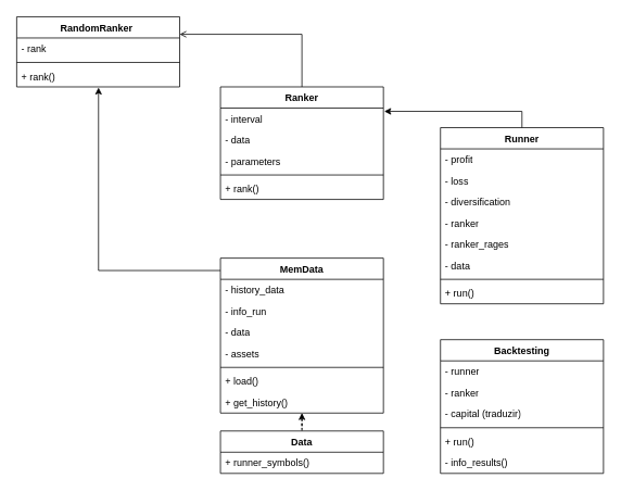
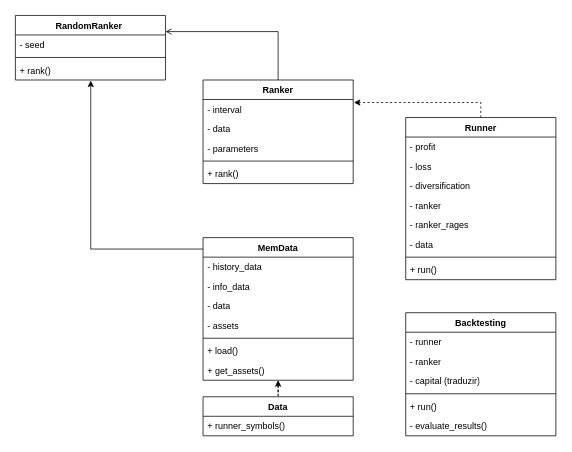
  <mxCell id="0" />
  <mxCell id="1" parent="0" />
  <mxCell id="2" style="edgeStyle=orthogonalEdgeStyle;rounded=0;orthogonalLoop=1;jettySize=auto;html=1;dashed=1;" parent="1" source="3" target="33" edge="1"><mxGeometry relative="1" as="geometry" /></mxCell>
  <mxCell id="3" value="Data" style="swimlane;fontStyle=1;align=center;verticalAlign=top;childLayout=stackLayout;horizontal=1;startSize=26;horizontalStack=0;resizeParent=1;resizeParentMax=0;resizeLast=0;collapsible=1;marginBottom=0;whiteSpace=wrap;html=1;" parent="1" vertex="1"><mxGeometry x="270" y="528" width="200" height="52" as="geometry" /></mxCell>
  <mxCell id="4" value="&lt;div&gt;+ runner_symbols()&lt;/div&gt;" style="text;strokeColor=none;fillColor=none;align=left;verticalAlign=top;spacingLeft=4;spacingRight=4;overflow=hidden;rotatable=0;points=[[0,0.5],[1,0.5]];portConstraint=eastwest;whiteSpace=wrap;html=1;" parent="3" vertex="1"><mxGeometry y="26" width="200" height="26" as="geometry" /></mxCell>
  <mxCell id="5" style="edgeStyle=orthogonalEdgeStyle;rounded=0;orthogonalLoop=1;jettySize=auto;html=1;entryX=1;entryY=0.25;entryDx=0;entryDy=0;exitX=0.5;exitY=0;exitDx=0;exitDy=0;endArrow=open;" parent="1" source="6" target="28" edge="1"><mxGeometry relative="1" as="geometry" /></mxCell>
  <mxCell id="6" value="Ranker" style="swimlane;fontStyle=1;align=center;verticalAlign=top;childLayout=stackLayout;horizontal=1;startSize=26;horizontalStack=0;resizeParent=1;resizeParentMax=0;resizeLast=0;collapsible=1;marginBottom=0;whiteSpace=wrap;html=1;" parent="1" vertex="1"><mxGeometry x="270" y="106" width="200" height="138" as="geometry" /></mxCell>
  <mxCell id="7" value="- interval" style="text;strokeColor=none;fillColor=none;align=left;verticalAlign=top;spacingLeft=4;spacingRight=4;overflow=hidden;rotatable=0;points=[[0,0.5],[1,0.5]];portConstraint=eastwest;whiteSpace=wrap;html=1;" parent="6" vertex="1"><mxGeometry y="26" width="200" height="26" as="geometry" /></mxCell>
  <mxCell id="8" value="- data" style="text;strokeColor=none;fillColor=none;align=left;verticalAlign=top;spacingLeft=4;spacingRight=4;overflow=hidden;rotatable=0;points=[[0,0.5],[1,0.5]];portConstraint=eastwest;whiteSpace=wrap;html=1;" parent="6" vertex="1"><mxGeometry y="52" width="200" height="26" as="geometry" /></mxCell>
  <mxCell id="9" value="- parameters" style="text;strokeColor=none;fillColor=none;align=left;verticalAlign=top;spacingLeft=4;spacingRight=4;overflow=hidden;rotatable=0;points=[[0,0.5],[1,0.5]];portConstraint=eastwest;whiteSpace=wrap;html=1;" parent="6" vertex="1"><mxGeometry y="78" width="200" height="26" as="geometry" /></mxCell>
  <mxCell id="10" value="" style="line;strokeWidth=1;fillColor=none;align=left;verticalAlign=middle;spacingTop=-1;spacingLeft=3;spacingRight=3;rotatable=0;labelPosition=right;points=[];portConstraint=eastwest;strokeColor=inherit;" parent="6" vertex="1"><mxGeometry y="104" width="200" height="8" as="geometry" /></mxCell>
  <mxCell id="11" value="+ rank()" style="text;strokeColor=none;fillColor=none;align=left;verticalAlign=top;spacingLeft=4;spacingRight=4;overflow=hidden;rotatable=0;points=[[0,0.5],[1,0.5]];portConstraint=eastwest;whiteSpace=wrap;html=1;" parent="6" vertex="1"><mxGeometry y="112" width="200" height="26" as="geometry" /></mxCell>
  <mxCell id="12" value="Runner" style="swimlane;fontStyle=1;align=center;verticalAlign=top;childLayout=stackLayout;horizontal=1;startSize=26;horizontalStack=0;resizeParent=1;resizeParentMax=0;resizeLast=0;collapsible=1;marginBottom=0;whiteSpace=wrap;html=1;" parent="1" vertex="1"><mxGeometry x="540" y="156" width="200" height="216" as="geometry" /></mxCell>
  <mxCell id="13" value="- profit" style="text;strokeColor=none;fillColor=none;align=left;verticalAlign=top;spacingLeft=4;spacingRight=4;overflow=hidden;rotatable=0;points=[[0,0.5],[1,0.5]];portConstraint=eastwest;whiteSpace=wrap;html=1;" parent="12" vertex="1"><mxGeometry y="26" width="200" height="26" as="geometry" /></mxCell>
  <mxCell id="14" value="- loss" style="text;strokeColor=none;fillColor=none;align=left;verticalAlign=top;spacingLeft=4;spacingRight=4;overflow=hidden;rotatable=0;points=[[0,0.5],[1,0.5]];portConstraint=eastwest;whiteSpace=wrap;html=1;" parent="12" vertex="1"><mxGeometry y="52" width="200" height="26" as="geometry" /></mxCell>
  <mxCell id="15" value="-&amp;nbsp;diversification" style="text;strokeColor=none;fillColor=none;align=left;verticalAlign=top;spacingLeft=4;spacingRight=4;overflow=hidden;rotatable=0;points=[[0,0.5],[1,0.5]];portConstraint=eastwest;whiteSpace=wrap;html=1;" parent="12" vertex="1"><mxGeometry y="78" width="200" height="26" as="geometry" /></mxCell>
  <mxCell id="16" value="- ranker" style="text;strokeColor=none;fillColor=none;align=left;verticalAlign=top;spacingLeft=4;spacingRight=4;overflow=hidden;rotatable=0;points=[[0,0.5],[1,0.5]];portConstraint=eastwest;whiteSpace=wrap;html=1;" parent="12" vertex="1"><mxGeometry y="104" width="200" height="26" as="geometry" /></mxCell>
  <mxCell id="17" value="- ranker_rages" style="text;strokeColor=none;fillColor=none;align=left;verticalAlign=top;spacingLeft=4;spacingRight=4;overflow=hidden;rotatable=0;points=[[0,0.5],[1,0.5]];portConstraint=eastwest;whiteSpace=wrap;html=1;" parent="12" vertex="1"><mxGeometry y="130" width="200" height="26" as="geometry" /></mxCell>
  <mxCell id="18" value="- data" style="text;strokeColor=none;fillColor=none;align=left;verticalAlign=top;spacingLeft=4;spacingRight=4;overflow=hidden;rotatable=0;points=[[0,0.5],[1,0.5]];portConstraint=eastwest;whiteSpace=wrap;html=1;" parent="12" vertex="1"><mxGeometry y="156" width="200" height="26" as="geometry" /></mxCell>
  <mxCell id="19" value="" style="line;strokeWidth=1;fillColor=none;align=left;verticalAlign=middle;spacingTop=-1;spacingLeft=3;spacingRight=3;rotatable=0;labelPosition=right;points=[];portConstraint=eastwest;strokeColor=inherit;" parent="12" vertex="1"><mxGeometry y="182" width="200" height="8" as="geometry" /></mxCell>
  <mxCell id="20" value="+ run()" style="text;strokeColor=none;fillColor=none;align=left;verticalAlign=top;spacingLeft=4;spacingRight=4;overflow=hidden;rotatable=0;points=[[0,0.5],[1,0.5]];portConstraint=eastwest;whiteSpace=wrap;html=1;" parent="12" vertex="1"><mxGeometry y="190" width="200" height="26" as="geometry" /></mxCell>
  <mxCell id="21" value="Backtesting" style="swimlane;fontStyle=1;align=center;verticalAlign=top;childLayout=stackLayout;horizontal=1;startSize=26;horizontalStack=0;resizeParent=1;resizeParentMax=0;resizeLast=0;collapsible=1;marginBottom=0;whiteSpace=wrap;html=1;" parent="1" vertex="1"><mxGeometry x="540" y="416" width="200" height="164" as="geometry" /></mxCell>
  <mxCell id="22" value="- runner" style="text;strokeColor=none;fillColor=none;align=left;verticalAlign=top;spacingLeft=4;spacingRight=4;overflow=hidden;rotatable=0;points=[[0,0.5],[1,0.5]];portConstraint=eastwest;whiteSpace=wrap;html=1;" parent="21" vertex="1"><mxGeometry y="26" width="200" height="26" as="geometry" /></mxCell>
  <mxCell id="23" value="- ranker" style="text;strokeColor=none;fillColor=none;align=left;verticalAlign=top;spacingLeft=4;spacingRight=4;overflow=hidden;rotatable=0;points=[[0,0.5],[1,0.5]];portConstraint=eastwest;whiteSpace=wrap;html=1;" parent="21" vertex="1"><mxGeometry y="52" width="200" height="26" as="geometry" /></mxCell>
  <mxCell id="24" value="- capital (traduzir)" style="text;strokeColor=none;fillColor=none;align=left;verticalAlign=top;spacingLeft=4;spacingRight=4;overflow=hidden;rotatable=0;points=[[0,0.5],[1,0.5]];portConstraint=eastwest;whiteSpace=wrap;html=1;" parent="21" vertex="1"><mxGeometry y="78" width="200" height="26" as="geometry" /></mxCell>
  <mxCell id="25" value="" style="line;strokeWidth=1;fillColor=none;align=left;verticalAlign=middle;spacingTop=-1;spacingLeft=3;spacingRight=3;rotatable=0;labelPosition=right;points=[];portConstraint=eastwest;strokeColor=inherit;" parent="21" vertex="1"><mxGeometry y="104" width="200" height="8" as="geometry" /></mxCell>
  <mxCell id="26" value="+ run()" style="text;strokeColor=none;fillColor=none;align=left;verticalAlign=top;spacingLeft=4;spacingRight=4;overflow=hidden;rotatable=0;points=[[0,0.5],[1,0.5]];portConstraint=eastwest;whiteSpace=wrap;html=1;" parent="21" vertex="1"><mxGeometry y="112" width="200" height="26" as="geometry" /></mxCell>
- <mxCell id="27" value="&lt;div&gt;- info_results()&lt;/div&gt;" style="text;strokeColor=none;fillColor=none;align=left;verticalAlign=top;spacingLeft=4;spacingRight=4;overflow=hidden;rotatable=0;points=[[0,0.5],[1,0.5]];portConstraint=eastwest;whiteSpace=wrap;html=1;" parent="21" vertex="1"><mxGeometry y="138" width="200" height="26" as="geometry" /></mxCell>
+ <mxCell id="27" value="&lt;div&gt;- evaluate_results()&lt;/div&gt;" style="text;strokeColor=none;fillColor=none;align=left;verticalAlign=top;spacingLeft=4;spacingRight=4;overflow=hidden;rotatable=0;points=[[0,0.5],[1,0.5]];portConstraint=eastwest;whiteSpace=wrap;html=1;" parent="21" vertex="1"><mxGeometry y="138" width="200" height="26" as="geometry" /></mxCell>
  <mxCell id="28" value="RandomRanker&amp;nbsp;" style="swimlane;fontStyle=1;align=center;verticalAlign=top;childLayout=stackLayout;horizontal=1;startSize=26;horizontalStack=0;resizeParent=1;resizeParentMax=0;resizeLast=0;collapsible=1;marginBottom=0;whiteSpace=wrap;html=1;" parent="1" vertex="1"><mxGeometry x="20" y="20" width="200" height="86" as="geometry" /></mxCell>
- <mxCell id="29" value="- rank" style="text;strokeColor=none;fillColor=none;align=left;verticalAlign=top;spacingLeft=4;spacingRight=4;overflow=hidden;rotatable=0;points=[[0,0.5],[1,0.5]];portConstraint=eastwest;whiteSpace=wrap;html=1;" parent="28" vertex="1"><mxGeometry y="26" width="200" height="26" as="geometry" /></mxCell>
+ <mxCell id="29" value="- seed" style="text;strokeColor=none;fillColor=none;align=left;verticalAlign=top;spacingLeft=4;spacingRight=4;overflow=hidden;rotatable=0;points=[[0,0.5],[1,0.5]];portConstraint=eastwest;whiteSpace=wrap;html=1;" parent="28" vertex="1"><mxGeometry y="26" width="200" height="26" as="geometry" /></mxCell>
  <mxCell id="30" value="" style="line;strokeWidth=1;fillColor=none;align=left;verticalAlign=middle;spacingTop=-1;spacingLeft=3;spacingRight=3;rotatable=0;labelPosition=right;points=[];portConstraint=eastwest;strokeColor=inherit;" parent="28" vertex="1"><mxGeometry y="52" width="200" height="8" as="geometry" /></mxCell>
  <mxCell id="31" value="+ rank()" style="text;strokeColor=none;fillColor=none;align=left;verticalAlign=top;spacingLeft=4;spacingRight=4;overflow=hidden;rotatable=0;points=[[0,0.5],[1,0.5]];portConstraint=eastwest;whiteSpace=wrap;html=1;" parent="28" vertex="1"><mxGeometry y="60" width="200" height="26" as="geometry" /></mxCell>
- <mxCell id="32" style="edgeStyle=orthogonalEdgeStyle;rounded=0;orthogonalLoop=1;jettySize=auto;html=1;exitX=0.5;exitY=0;exitDx=0;exitDy=0;entryX=1.005;entryY=0.154;entryDx=0;entryDy=0;entryPerimeter=0;" parent="1" source="12" target="7" edge="1"><mxGeometry relative="1" as="geometry" /></mxCell>
+ <mxCell id="32" style="edgeStyle=orthogonalEdgeStyle;rounded=0;orthogonalLoop=1;jettySize=auto;html=1;exitX=0.5;exitY=0;exitDx=0;exitDy=0;entryX=1.005;entryY=0.154;entryDx=0;entryDy=0;entryPerimeter=0;dashed=1;" parent="1" source="12" target="7" edge="1"><mxGeometry relative="1" as="geometry" /></mxCell>
  <mxCell id="33" value="MemData" style="swimlane;fontStyle=1;align=center;verticalAlign=top;childLayout=stackLayout;horizontal=1;startSize=26;horizontalStack=0;resizeParent=1;resizeParentMax=0;resizeLast=0;collapsible=1;marginBottom=0;whiteSpace=wrap;html=1;" parent="1" vertex="1"><mxGeometry x="270" y="316" width="200" height="190" as="geometry" /></mxCell>
  <mxCell id="34" value="- history_data" style="text;strokeColor=none;fillColor=none;align=left;verticalAlign=top;spacingLeft=4;spacingRight=4;overflow=hidden;rotatable=0;points=[[0,0.5],[1,0.5]];portConstraint=eastwest;whiteSpace=wrap;html=1;" parent="33" vertex="1"><mxGeometry y="26" width="200" height="26" as="geometry" /></mxCell>
- <mxCell id="35" value="- info_run" style="text;strokeColor=none;fillColor=none;align=left;verticalAlign=top;spacingLeft=4;spacingRight=4;overflow=hidden;rotatable=0;points=[[0,0.5],[1,0.5]];portConstraint=eastwest;whiteSpace=wrap;html=1;" parent="33" vertex="1"><mxGeometry y="52" width="200" height="26" as="geometry" /></mxCell>
+ <mxCell id="35" value="- info_data" style="text;strokeColor=none;fillColor=none;align=left;verticalAlign=top;spacingLeft=4;spacingRight=4;overflow=hidden;rotatable=0;points=[[0,0.5],[1,0.5]];portConstraint=eastwest;whiteSpace=wrap;html=1;" parent="33" vertex="1"><mxGeometry y="52" width="200" height="26" as="geometry" /></mxCell>
  <mxCell id="36" value="- data" style="text;strokeColor=none;fillColor=none;align=left;verticalAlign=top;spacingLeft=4;spacingRight=4;overflow=hidden;rotatable=0;points=[[0,0.5],[1,0.5]];portConstraint=eastwest;whiteSpace=wrap;html=1;" parent="33" vertex="1"><mxGeometry y="78" width="200" height="26" as="geometry" /></mxCell>
  <mxCell id="37" value="- assets" style="text;strokeColor=none;fillColor=none;align=left;verticalAlign=top;spacingLeft=4;spacingRight=4;overflow=hidden;rotatable=0;points=[[0,0.5],[1,0.5]];portConstraint=eastwest;whiteSpace=wrap;html=1;" parent="33" vertex="1"><mxGeometry y="104" width="200" height="26" as="geometry" /></mxCell>
  <mxCell id="38" value="" style="line;strokeWidth=1;fillColor=none;align=left;verticalAlign=middle;spacingTop=-1;spacingLeft=3;spacingRight=3;rotatable=0;labelPosition=right;points=[];portConstraint=eastwest;strokeColor=inherit;" parent="33" vertex="1"><mxGeometry y="130" width="200" height="8" as="geometry" /></mxCell>
  <mxCell id="39" value="+ load()" style="text;strokeColor=none;fillColor=none;align=left;verticalAlign=top;spacingLeft=4;spacingRight=4;overflow=hidden;rotatable=0;points=[[0,0.5],[1,0.5]];portConstraint=eastwest;whiteSpace=wrap;html=1;" parent="33" vertex="1"><mxGeometry y="138" width="200" height="26" as="geometry" /></mxCell>
- <mxCell id="40" value="+ get_history()" style="text;strokeColor=none;fillColor=none;align=left;verticalAlign=top;spacingLeft=4;spacingRight=4;overflow=hidden;rotatable=0;points=[[0,0.5],[1,0.5]];portConstraint=eastwest;whiteSpace=wrap;html=1;" parent="33" vertex="1"><mxGeometry y="164" width="200" height="26" as="geometry" /></mxCell>
+ <mxCell id="40" value="+ get_assets()" style="text;strokeColor=none;fillColor=none;align=left;verticalAlign=top;spacingLeft=4;spacingRight=4;overflow=hidden;rotatable=0;points=[[0,0.5],[1,0.5]];portConstraint=eastwest;whiteSpace=wrap;html=1;" parent="33" vertex="1"><mxGeometry y="164" width="200" height="26" as="geometry" /></mxCell>
  <mxCell id="41" style="edgeStyle=orthogonalEdgeStyle;rounded=0;orthogonalLoop=1;jettySize=auto;html=1;entryX=0.502;entryY=1.031;entryDx=0;entryDy=0;entryPerimeter=0;exitX=0;exitY=0.08;exitDx=0;exitDy=0;exitPerimeter=0;" parent="1" source="33" target="31" edge="1"><mxGeometry relative="1" as="geometry" /></mxCell>
